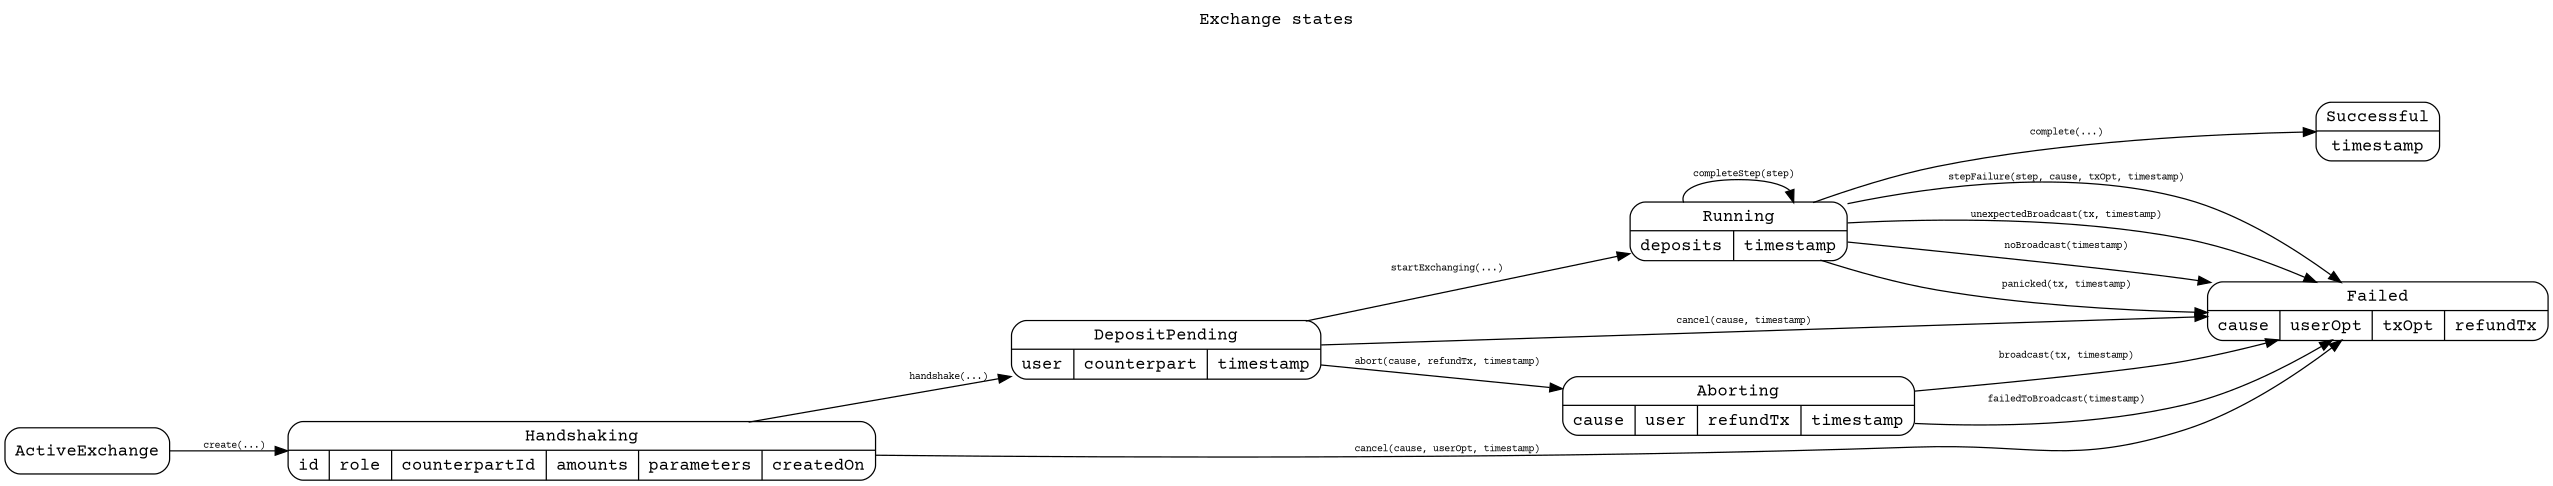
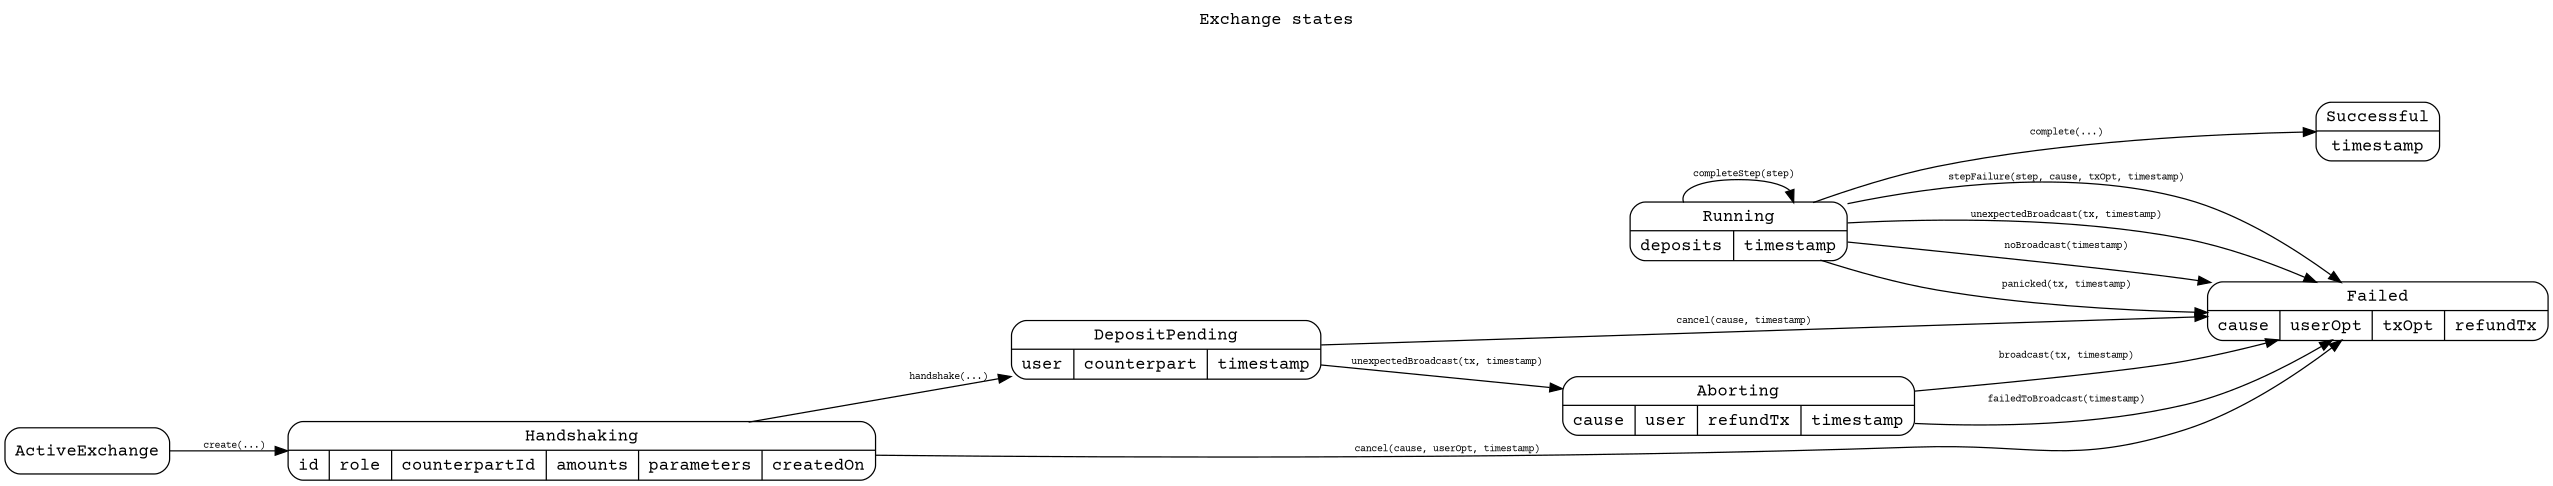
  digraph {
    fontname="Courier Prime"
    label="Exchange states\n\n"
    labelloc=t
    rankdir=LR
    node [fontname="Courier Prime" shape=record style=rounded]
    edge [fontname="Courier Prime" fontsize=8]
    n1 [label="{Handshaking}|{id|role|counterpartId|amounts|parameters|createdOn}"]
    n2 [label="{DepositPending}|{user|counterpart|timestamp}"]
    n3 [label="{Failed}|{cause|userOpt|txOpt|refundTx}"]
    ActiveExchange
    n5 [label="{Aborting}|{cause|user|refundTx|timestamp}"]
    n6 [label="{Running}|{deposits|timestamp}"]
    n7 [label="{Successful}|{timestamp}"]
    n1 -> n2 [label="  handshake(...)"]
    n1 -> n3 [label="  cancel(cause, userOpt, timestamp)"]
    n2 -> n3 [label="  cancel(cause, timestamp)"]
-   n2 -> n5 [label="  abort(cause, refundTx, timestamp)"]
-   n2 -> n6 [label="  startExchanging(...)"]
+   n2 -> n5 [label="  unexpectedBroadcast(tx, timestamp)"]
    ActiveExchange -> n1 [label="  create(...)"]
    n5 -> n3 [label="  broadcast(tx, timestamp)"]
    n5 -> n3 [label="  failedToBroadcast(timestamp)"]
    n6 -> n3 [label="  panicked(tx, timestamp)"]
    n6 -> n3 [label="  stepFailure(step, cause, txOpt, timestamp)"]
    n6 -> n3 [label="  unexpectedBroadcast(tx, timestamp)"]
    n6 -> n3 [label="  noBroadcast(timestamp)"]
    n6 -> n6 [label="  completeStep(step)"]
    n6 -> n7 [label="  complete(...)"]
  }
